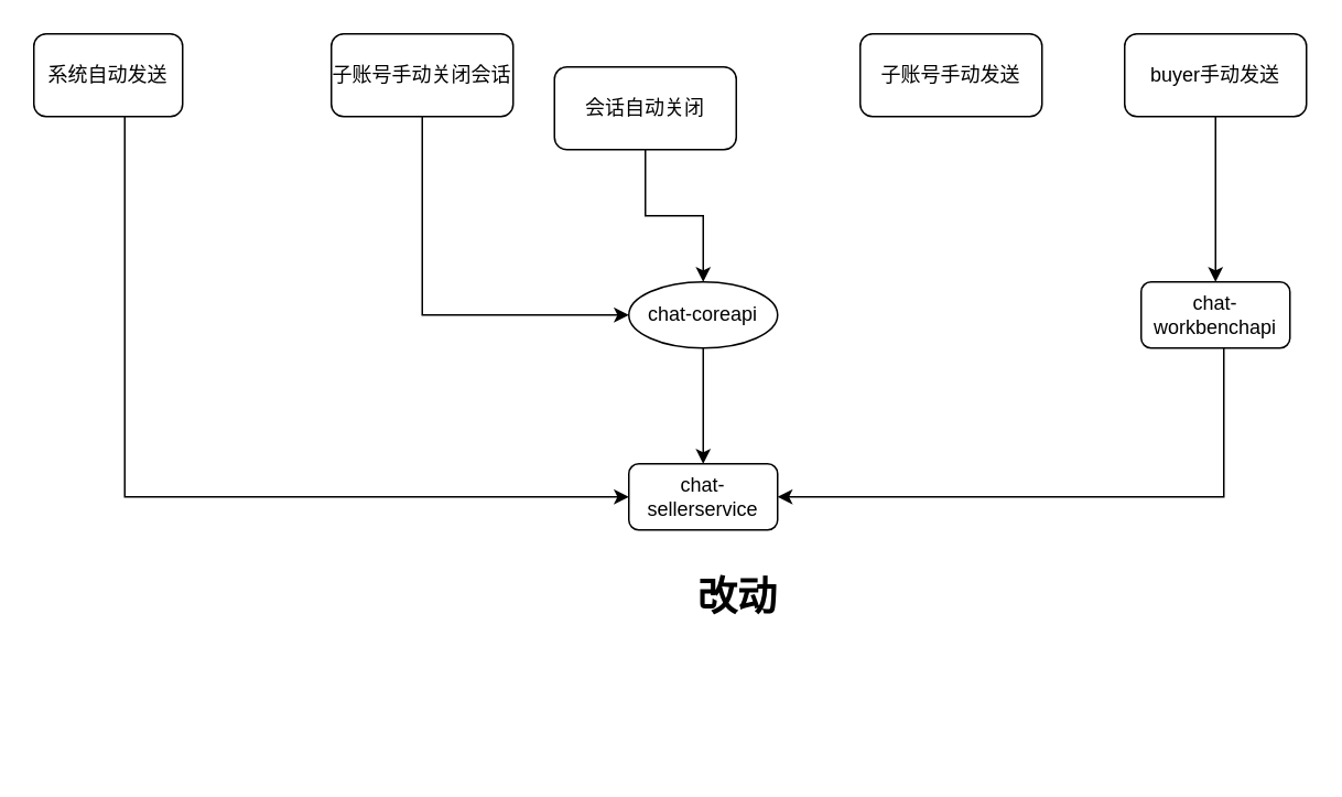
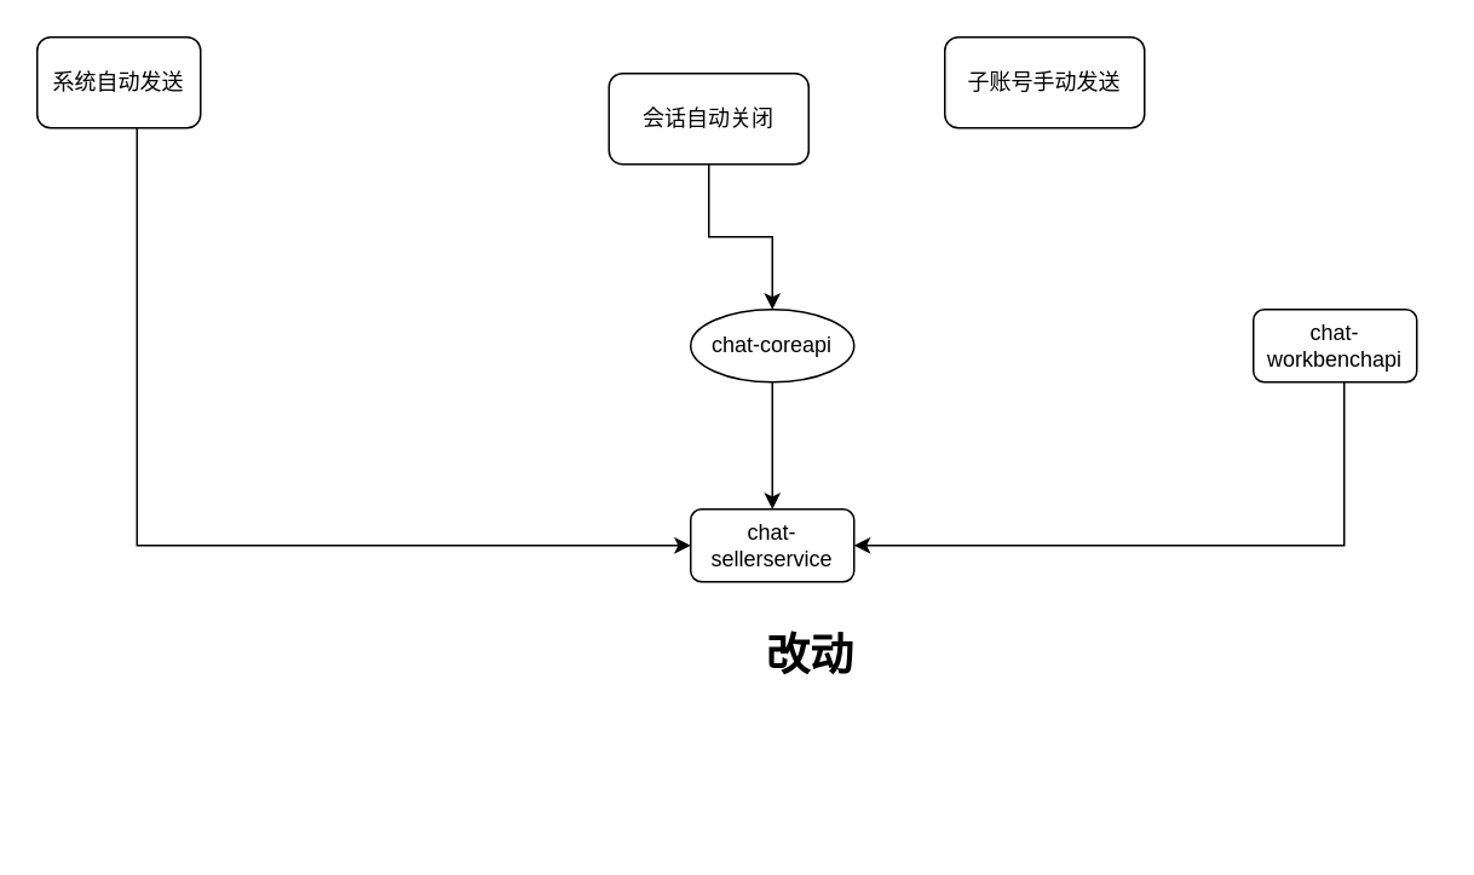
  <mxCell id="0" />
  <mxCell id="1" parent="0" />
- <mxCell id="2" style="edgeStyle=orthogonalEdgeStyle;rounded=0;orthogonalLoop=1;jettySize=auto;html=1;entryX=0;entryY=0.5;entryDx=0;entryDy=0;" edge="1" parent="1" source="3" target="12"><mxGeometry relative="1" as="geometry"><Array as="points"><mxPoint x="255" y="190" /></Array></mxGeometry></mxCell>
- <mxCell id="3" value="子账号手动关闭会话" style="rounded=1;whiteSpace=wrap;html=1;" vertex="1" parent="1"><mxGeometry x="200" y="20" width="110" height="50" as="geometry" /></mxCell>
  <mxCell id="4" style="edgeStyle=orthogonalEdgeStyle;rounded=0;orthogonalLoop=1;jettySize=auto;html=1;" edge="1" parent="1" source="5" target="12"><mxGeometry relative="1" as="geometry" /></mxCell>
  <mxCell id="5" value="会话自动关闭" style="rounded=1;whiteSpace=wrap;html=1;" vertex="1" parent="1"><mxGeometry x="335" y="40" width="110" height="50" as="geometry" /></mxCell>
  <mxCell id="6" style="edgeStyle=orthogonalEdgeStyle;rounded=0;orthogonalLoop=1;jettySize=auto;html=1;entryX=0;entryY=0.5;entryDx=0;entryDy=0;" edge="1" parent="1" source="7" target="13"><mxGeometry relative="1" as="geometry"><Array as="points"><mxPoint x="75" y="300" /></Array></mxGeometry></mxCell>
  <mxCell id="7" value="系统自动发送" style="rounded=1;whiteSpace=wrap;html=1;" vertex="1" parent="1"><mxGeometry x="20" y="20" width="90" height="50" as="geometry" /></mxCell>
  <mxCell id="8" value="子账号手动发送" style="rounded=1;whiteSpace=wrap;html=1;" vertex="1" parent="1"><mxGeometry x="520" y="20" width="110" height="50" as="geometry" /></mxCell>
- <mxCell id="9" style="edgeStyle=orthogonalEdgeStyle;rounded=0;orthogonalLoop=1;jettySize=auto;html=1;entryX=0.5;entryY=0;entryDx=0;entryDy=0;" edge="1" parent="1" source="10" target="15"><mxGeometry relative="1" as="geometry" /></mxCell>
- <mxCell id="10" value="buyer手动发送" style="rounded=1;whiteSpace=wrap;html=1;" vertex="1" parent="1"><mxGeometry x="680" y="20" width="110" height="50" as="geometry" /></mxCell>
  <mxCell id="11" style="edgeStyle=orthogonalEdgeStyle;rounded=0;orthogonalLoop=1;jettySize=auto;html=1;entryX=0.5;entryY=0;entryDx=0;entryDy=0;" edge="1" parent="1" source="12" target="13"><mxGeometry relative="1" as="geometry" /></mxCell>
  <mxCell id="12" value="chat-coreapi" style="ellipse;whiteSpace=wrap;html=1;" vertex="1" parent="1"><mxGeometry x="380" y="170" width="90" height="40" as="geometry" /></mxCell>
  <mxCell id="13" value="chat-&lt;span style=&quot;color: rgba(0, 0, 0, 0); font-family: monospace; font-size: 0px; text-align: start; text-wrap: nowrap;&quot;&gt;%3CmxGraphModel%3E%3Croot%3E%3CmxCell%20id%3D%220%22%2F%3E%3CmxCell%20id%3D%221%22%20parent%3D%220%22%2F%3E%3CmxCell%20id%3D%222%22%20value%3D%22chat-coreapi%22%20style%3D%22rounded%3D1%3BwhiteSpace%3Dwrap%3Bhtml%3D1%3B%22%20vertex%3D%221%22%20parent%3D%221%22%3E%3CmxGeometry%20x%3D%22220%22%20y%3D%22300%22%20width%3D%2290%22%20height%3D%2240%22%20as%3D%22geometry%22%2F%3E%3C%2FmxCell%3E%3C%2Froot%3E%3C%2FmxGraphModel%3E&lt;/span&gt;sellerservice" style="rounded=1;whiteSpace=wrap;html=1;" vertex="1" parent="1"><mxGeometry x="380" y="280" width="90" height="40" as="geometry" /></mxCell>
  <mxCell id="14" style="edgeStyle=orthogonalEdgeStyle;rounded=0;orthogonalLoop=1;jettySize=auto;html=1;entryX=1;entryY=0.5;entryDx=0;entryDy=0;" edge="1" parent="1" source="15" target="13"><mxGeometry relative="1" as="geometry"><Array as="points"><mxPoint x="740" y="300" /></Array></mxGeometry></mxCell>
  <mxCell id="15" value="chat-workbenchapi" style="rounded=1;whiteSpace=wrap;html=1;" vertex="1" parent="1"><mxGeometry x="690" y="170" width="90" height="40" as="geometry" /></mxCell>
  <mxCell id="16" value="&lt;h1 style=&quot;margin-top: 0px;&quot;&gt;改动&lt;/h1&gt;" style="text;html=1;whiteSpace=wrap;overflow=hidden;rounded=0;" vertex="1" parent="1"><mxGeometry x="420" y="340" width="180" height="120" as="geometry" /></mxCell>
